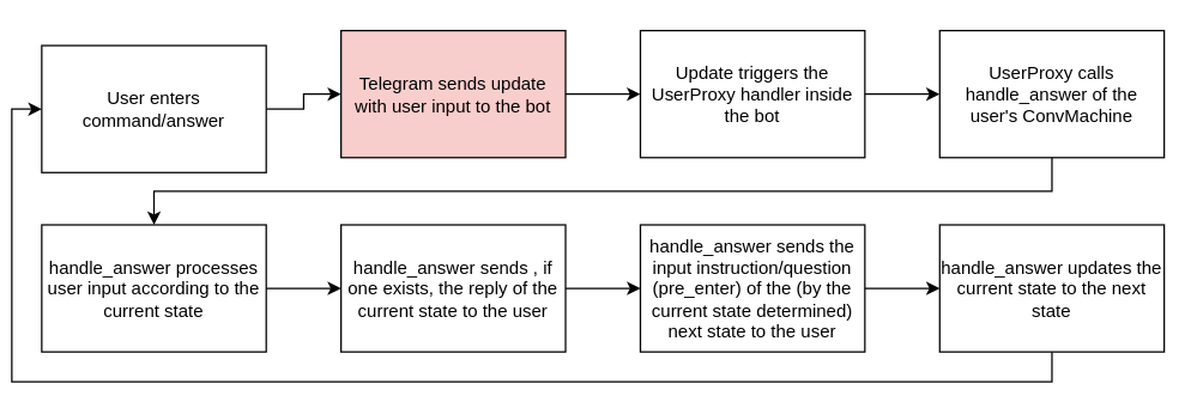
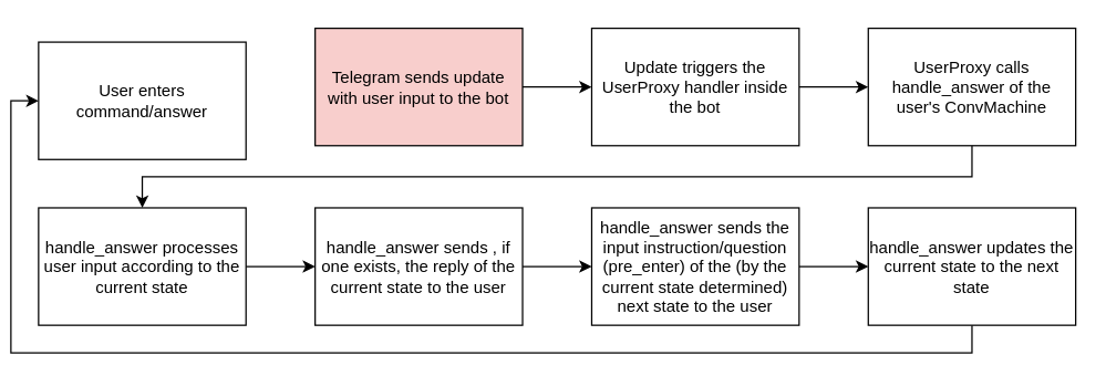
  <mxCell id="0" />
  <mxCell id="1" parent="0" />
- <mxCell id="2" value="" style="edgeStyle=orthogonalEdgeStyle;rounded=0;orthogonalLoop=1;jettySize=auto;html=1;" edge="1" parent="1" source="3" target="5"><mxGeometry relative="1" as="geometry" /></mxCell>
  <mxCell id="3" value="User enters command/answer" style="rounded=0;whiteSpace=wrap;html=1;" vertex="1" parent="1"><mxGeometry x="20" y="30" width="150" height="85" as="geometry" /></mxCell>
  <mxCell id="4" value="" style="edgeStyle=orthogonalEdgeStyle;rounded=0;orthogonalLoop=1;jettySize=auto;html=1;" edge="1" parent="1" source="5" target="7"><mxGeometry relative="1" as="geometry" /></mxCell>
  <mxCell id="5" value="Telegram sends update with user input to the bot" style="rounded=0;whiteSpace=wrap;html=1;fillColor=#f8cecc;" vertex="1" parent="1"><mxGeometry x="220" y="20" width="150" height="85" as="geometry" /></mxCell>
  <mxCell id="6" value="" style="edgeStyle=orthogonalEdgeStyle;rounded=0;orthogonalLoop=1;jettySize=auto;html=1;" edge="1" parent="1" source="7" target="9"><mxGeometry relative="1" as="geometry" /></mxCell>
  <mxCell id="7" value="Update triggers the UserProxy handler inside the bot" style="rounded=0;whiteSpace=wrap;html=1;" vertex="1" parent="1"><mxGeometry x="420" y="20" width="150" height="85" as="geometry" /></mxCell>
  <mxCell id="8" style="edgeStyle=orthogonalEdgeStyle;rounded=0;orthogonalLoop=1;jettySize=auto;html=1;exitX=0.5;exitY=1;exitDx=0;exitDy=0;entryX=0.5;entryY=0;entryDx=0;entryDy=0;" edge="1" parent="1" source="9" target="11"><mxGeometry relative="1" as="geometry" /></mxCell>
  <mxCell id="9" value="UserProxy calls handle_answer of the user's ConvMachine" style="rounded=0;whiteSpace=wrap;html=1;" vertex="1" parent="1"><mxGeometry x="620" y="20" width="150" height="85" as="geometry" /></mxCell>
  <mxCell id="10" value="" style="edgeStyle=orthogonalEdgeStyle;rounded=0;orthogonalLoop=1;jettySize=auto;html=1;" edge="1" parent="1" source="11" target="17"><mxGeometry relative="1" as="geometry" /></mxCell>
  <mxCell id="11" value="handle_answer processes user input according to the current state" style="rounded=0;whiteSpace=wrap;html=1;" vertex="1" parent="1"><mxGeometry x="20" y="150" width="150" height="85" as="geometry" /></mxCell>
  <mxCell id="12" style="edgeStyle=orthogonalEdgeStyle;rounded=0;orthogonalLoop=1;jettySize=auto;html=1;exitX=0.5;exitY=1;exitDx=0;exitDy=0;entryX=0;entryY=0.5;entryDx=0;entryDy=0;" edge="1" parent="1" source="13" target="3"><mxGeometry relative="1" as="geometry" /></mxCell>
  <mxCell id="13" value="handle_answer updates the current state to the next state" style="rounded=0;whiteSpace=wrap;html=1;" vertex="1" parent="1"><mxGeometry x="620" y="150" width="150" height="85" as="geometry" /></mxCell>
  <mxCell id="14" value="" style="edgeStyle=orthogonalEdgeStyle;rounded=0;orthogonalLoop=1;jettySize=auto;html=1;" edge="1" parent="1" source="15" target="13"><mxGeometry relative="1" as="geometry" /></mxCell>
  <mxCell id="15" value="handle_answer sends the input instruction/question (pre_enter) of the (by the current state determined) next state to the user" style="rounded=0;whiteSpace=wrap;html=1;" vertex="1" parent="1"><mxGeometry x="420" y="150" width="150" height="85" as="geometry" /></mxCell>
  <mxCell id="16" value="" style="edgeStyle=orthogonalEdgeStyle;rounded=0;orthogonalLoop=1;jettySize=auto;html=1;" edge="1" parent="1" source="17" target="15"><mxGeometry relative="1" as="geometry" /></mxCell>
  <mxCell id="17" value="handle_answer sends , if one exists, the reply of the current state to the user" style="rounded=0;whiteSpace=wrap;html=1;" vertex="1" parent="1"><mxGeometry x="220" y="150" width="150" height="85" as="geometry" /></mxCell>
